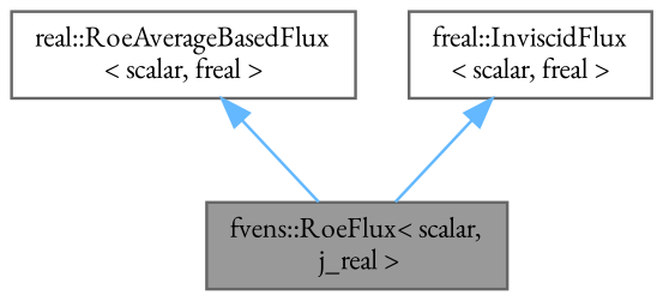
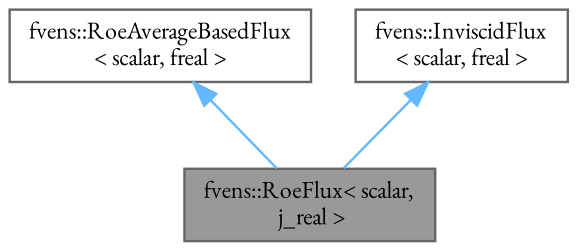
  digraph {
    fontname="EB Garamond"
    node [color=gray40 fillcolor=white fontname="EB Garamond" fontsize=10 shape=box style=filled]
    edge [color=steelblue1 dir=back fontname="EB Garamond" fontsize=10 labelfontname=Helvetica labelfontsize=10 style=solid]
    n1 [fillcolor=grey60 fontcolor=black height=0.2 label="fvens::RoeFlux\< scalar,\l j_real \>" width=0.4]
-   n2 [height=0.2 label="real::RoeAverageBasedFlux\l\< scalar, freal \>" width=0.4]
-   n3 [height=0.2 label="freal::InviscidFlux\l\< scalar, freal \>" width=0.4]
+   n2 [height=0.2 label="fvens::RoeAverageBasedFlux\l\< scalar, freal \>" width=0.4]
+   n3 [height=0.2 label="fvens::InviscidFlux\l\< scalar, freal \>" width=0.4]
    n2 -> n1
    n3 -> n1
  }
